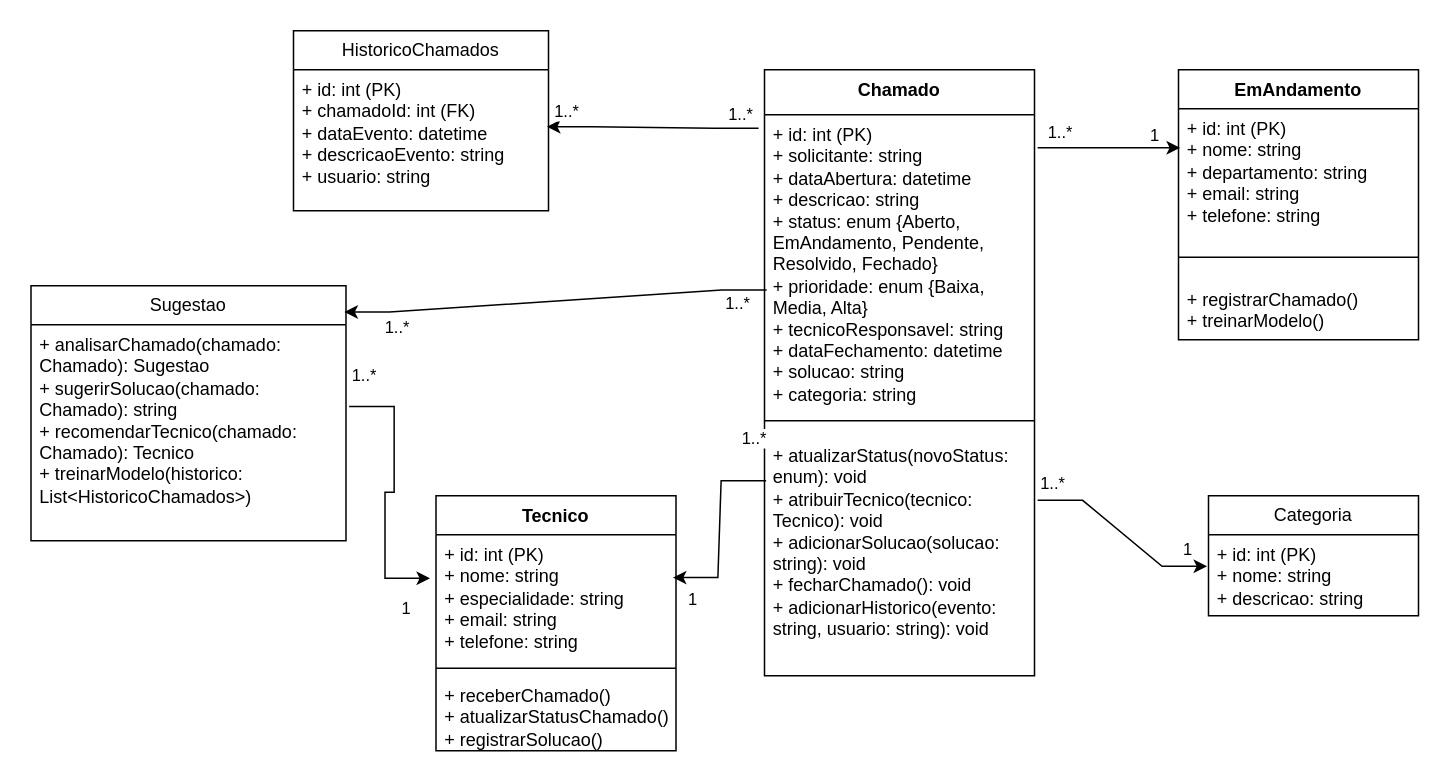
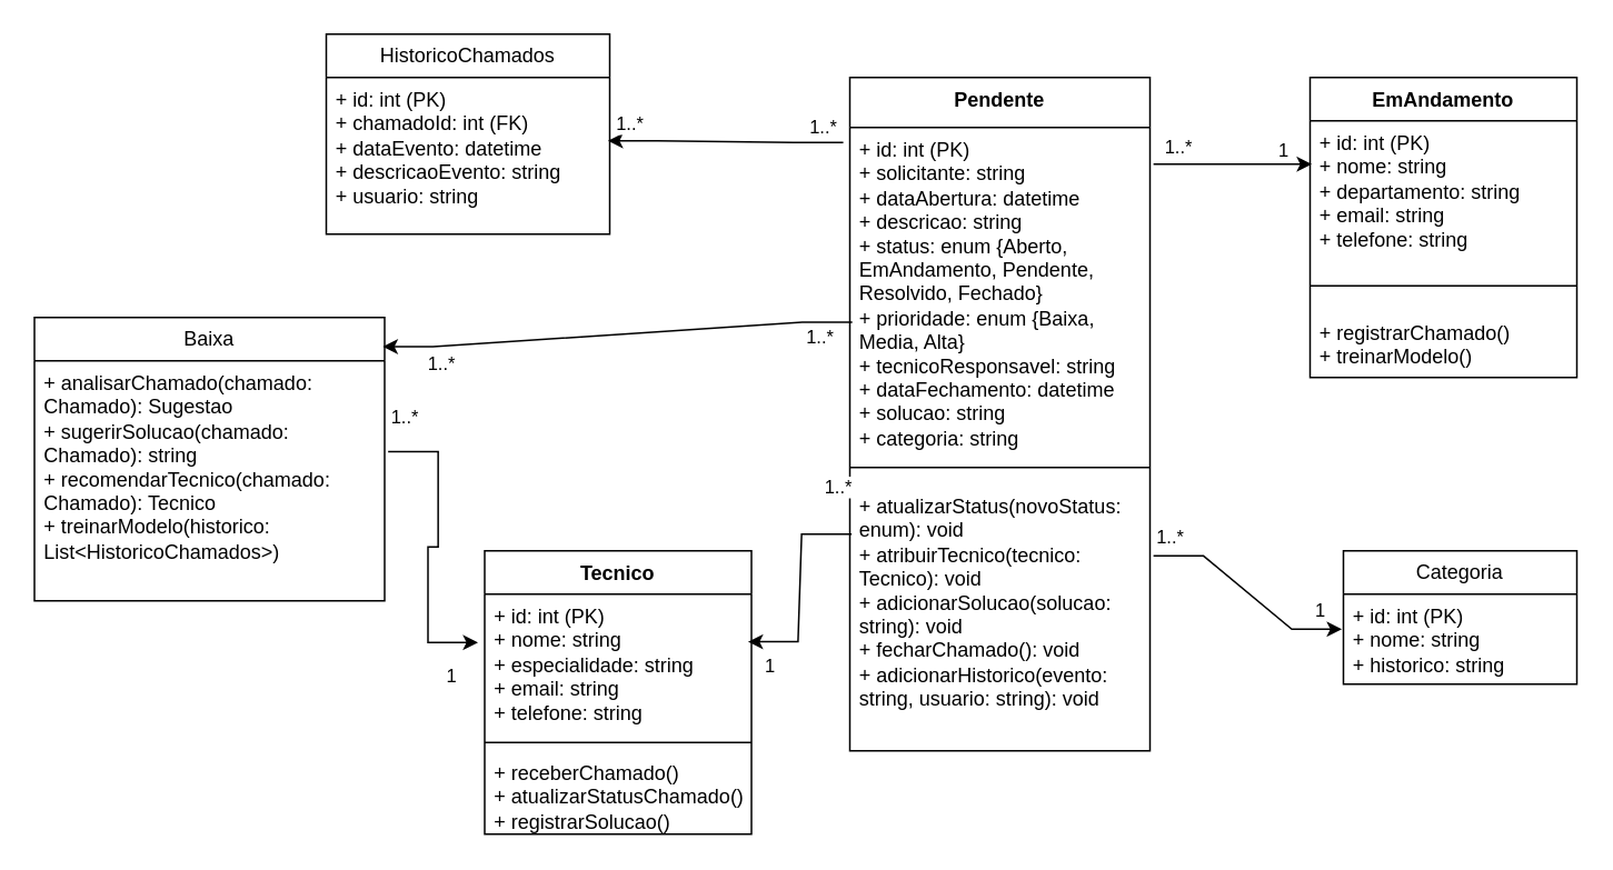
  <mxCell id="0" />
  <mxCell id="1" parent="0" />
- <mxCell id="2" value="Chamado" style="swimlane;fontStyle=1;align=center;verticalAlign=top;childLayout=stackLayout;horizontal=1;startSize=30;horizontalStack=0;resizeParent=1;resizeParentMax=0;resizeLast=0;collapsible=1;marginBottom=0;whiteSpace=wrap;html=1;" parent="1" vertex="1"><mxGeometry x="509" y="46" width="180" height="404" as="geometry" /></mxCell>
+ <mxCell id="2" value="Pendente" style="swimlane;fontStyle=1;align=center;verticalAlign=top;childLayout=stackLayout;horizontal=1;startSize=30;horizontalStack=0;resizeParent=1;resizeParentMax=0;resizeLast=0;collapsible=1;marginBottom=0;whiteSpace=wrap;html=1;" parent="1" vertex="1"><mxGeometry x="509" y="46" width="180" height="404" as="geometry" /></mxCell>
  <mxCell id="3" value="+ id: int (PK)&lt;br/&gt;    + solicitante: string&lt;br/&gt;    + dataAbertura: datetime&lt;br/&gt;    + descricao: string&lt;br/&gt;    + status: enum {Aberto, EmAndamento, Pendente, Resolvido, Fechado}&lt;br/&gt;    + prioridade: enum {Baixa, Media, Alta}&lt;br/&gt;    + tecnicoResponsavel: string&lt;br/&gt;    + dataFechamento: datetime&lt;br/&gt;    + solucao: string&lt;br/&gt;    + categoria: string" style="text;strokeColor=none;fillColor=none;align=left;verticalAlign=top;spacingLeft=4;spacingRight=4;overflow=hidden;rotatable=0;points=[[0,0.5],[1,0.5]];portConstraint=eastwest;whiteSpace=wrap;html=1;" parent="2" vertex="1"><mxGeometry y="30" width="180" height="194" as="geometry" /></mxCell>
  <mxCell id="4" value="" style="line;strokeWidth=1;fillColor=none;align=left;verticalAlign=middle;spacingTop=-1;spacingLeft=3;spacingRight=3;rotatable=0;labelPosition=right;points=[];portConstraint=eastwest;strokeColor=inherit;" parent="2" vertex="1"><mxGeometry y="224" width="180" height="20" as="geometry" /></mxCell>
  <mxCell id="5" value="+ atualizarStatus(novoStatus: enum): void&lt;br/&gt;    + atribuirTecnico(tecnico: Tecnico): void&lt;br/&gt;    + adicionarSolucao(solucao: string): void&lt;br/&gt;    + fecharChamado(): void&lt;br/&gt;    + adicionarHistorico(evento: string, usuario: string): void" style="text;strokeColor=none;fillColor=none;align=left;verticalAlign=top;spacingLeft=4;spacingRight=4;overflow=hidden;rotatable=0;points=[[0,0.5],[1,0.5]];portConstraint=eastwest;whiteSpace=wrap;html=1;" parent="2" vertex="1"><mxGeometry y="244" width="180" height="160" as="geometry" /></mxCell>
  <mxCell id="6" value="EmAndamento" style="swimlane;fontStyle=1;align=center;verticalAlign=top;childLayout=stackLayout;horizontal=1;startSize=26;horizontalStack=0;resizeParent=1;resizeParentMax=0;resizeLast=0;collapsible=1;marginBottom=0;whiteSpace=wrap;html=1;" parent="1" vertex="1"><mxGeometry x="785" y="46" width="160" height="180" as="geometry" /></mxCell>
  <mxCell id="7" value="+ id: int (PK)&lt;br/&gt;    + nome: string&lt;br/&gt;    + departamento: string&lt;br/&gt;    + email: string&lt;br/&gt;    + telefone: string&lt;div&gt;&lt;br/&gt;&lt;/div&gt;" style="text;strokeColor=none;fillColor=none;align=left;verticalAlign=top;spacingLeft=4;spacingRight=4;overflow=hidden;rotatable=0;points=[[0,0.5],[1,0.5]];portConstraint=eastwest;whiteSpace=wrap;html=1;" parent="6" vertex="1"><mxGeometry y="26" width="160" height="84" as="geometry" /></mxCell>
  <mxCell id="8" value="" style="line;strokeWidth=1;fillColor=none;align=left;verticalAlign=middle;spacingTop=-1;spacingLeft=3;spacingRight=3;rotatable=0;labelPosition=right;points=[];portConstraint=eastwest;strokeColor=inherit;" parent="6" vertex="1"><mxGeometry y="110" width="160" height="30" as="geometry" /></mxCell>
  <mxCell id="9" value="+ registrarChamado()&amp;nbsp;&lt;div&gt;+ treinarModelo()&lt;/div&gt;" style="text;strokeColor=none;fillColor=none;align=left;verticalAlign=top;spacingLeft=4;spacingRight=4;overflow=hidden;rotatable=0;points=[[0,0.5],[1,0.5]];portConstraint=eastwest;whiteSpace=wrap;html=1;" parent="6" vertex="1"><mxGeometry y="140" width="160" height="40" as="geometry" /></mxCell>
  <mxCell id="10" style="rounded=0;orthogonalLoop=1;jettySize=auto;html=1;exitX=1.006;exitY=0.113;exitDx=0;exitDy=0;exitPerimeter=0;" parent="1" edge="1"><mxGeometry relative="1" as="geometry"><mxPoint x="691.08" y="97.922" as="sourcePoint" /><mxPoint x="786" y="98" as="targetPoint" /></mxGeometry></mxCell>
  <mxCell id="11" value="1" style="edgeLabel;html=1;align=center;verticalAlign=middle;resizable=0;points=[];" parent="10" vertex="1" connectable="0"><mxGeometry x="0.626" y="-1" relative="1" as="geometry"><mxPoint y="-9" as="offset" /></mxGeometry></mxCell>
  <mxCell id="12" value="1..*" style="edgeLabel;html=1;align=center;verticalAlign=middle;resizable=0;points=[];" parent="10" vertex="1" connectable="0"><mxGeometry x="-0.708" y="1" relative="1" as="geometry"><mxPoint y="-9" as="offset" /></mxGeometry></mxCell>
  <mxCell id="13" value="Tecnico" style="swimlane;fontStyle=1;align=center;verticalAlign=top;childLayout=stackLayout;horizontal=1;startSize=26;horizontalStack=0;resizeParent=1;resizeParentMax=0;resizeLast=0;collapsible=1;marginBottom=0;whiteSpace=wrap;html=1;" parent="1" vertex="1"><mxGeometry x="290" y="330" width="160" height="170" as="geometry" /></mxCell>
  <mxCell id="14" value="+ id: int (PK)&lt;br/&gt;    + nome: string&lt;br/&gt;    + especialidade: string&lt;br/&gt;    + email: string&lt;br/&gt;    + telefone: string" style="text;strokeColor=none;fillColor=none;align=left;verticalAlign=top;spacingLeft=4;spacingRight=4;overflow=hidden;rotatable=0;points=[[0,0.5],[1,0.5]];portConstraint=eastwest;whiteSpace=wrap;html=1;" parent="13" vertex="1"><mxGeometry y="26" width="160" height="84" as="geometry" /></mxCell>
  <mxCell id="15" value="" style="line;strokeWidth=1;fillColor=none;align=left;verticalAlign=middle;spacingTop=-1;spacingLeft=3;spacingRight=3;rotatable=0;labelPosition=right;points=[];portConstraint=eastwest;strokeColor=inherit;" parent="13" vertex="1"><mxGeometry y="110" width="160" height="10" as="geometry" /></mxCell>
  <mxCell id="16" value="+ receberChamado()&lt;br/&gt;    + atualizarStatusChamado()&lt;br/&gt;    + registrarSolucao()" style="text;strokeColor=none;fillColor=none;align=left;verticalAlign=top;spacingLeft=4;spacingRight=4;overflow=hidden;rotatable=0;points=[[0,0.5],[1,0.5]];portConstraint=eastwest;whiteSpace=wrap;html=1;" parent="13" vertex="1"><mxGeometry y="120" width="160" height="50" as="geometry" /></mxCell>
  <mxCell id="17" value="Categoria" style="swimlane;fontStyle=0;childLayout=stackLayout;horizontal=1;startSize=26;fillColor=none;horizontalStack=0;resizeParent=1;resizeParentMax=0;resizeLast=0;collapsible=1;marginBottom=0;whiteSpace=wrap;html=1;" parent="1" vertex="1"><mxGeometry x="805" y="330" width="140" height="80" as="geometry" /></mxCell>
- <mxCell id="18" value="+ id: int (PK)&lt;br&gt;+ nome: string&lt;br&gt;+ descricao: string" style="text;strokeColor=none;fillColor=none;align=left;verticalAlign=top;spacingLeft=4;spacingRight=4;overflow=hidden;rotatable=0;points=[[0,0.5],[1,0.5]];portConstraint=eastwest;whiteSpace=wrap;html=1;" parent="17" vertex="1"><mxGeometry y="26" width="140" height="54" as="geometry" /></mxCell>
+ <mxCell id="18" value="+ id: int (PK)&lt;br&gt;+ nome: string&lt;br&gt;+ historico: string" style="text;strokeColor=none;fillColor=none;align=left;verticalAlign=top;spacingLeft=4;spacingRight=4;overflow=hidden;rotatable=0;points=[[0,0.5],[1,0.5]];portConstraint=eastwest;whiteSpace=wrap;html=1;" parent="17" vertex="1"><mxGeometry y="26" width="140" height="54" as="geometry" /></mxCell>
  <mxCell id="19" value="HistoricoChamados" style="swimlane;fontStyle=0;childLayout=stackLayout;horizontal=1;startSize=26;fillColor=none;horizontalStack=0;resizeParent=1;resizeParentMax=0;resizeLast=0;collapsible=1;marginBottom=0;whiteSpace=wrap;html=1;" parent="1" vertex="1"><mxGeometry x="195" y="20" width="170" height="120" as="geometry" /></mxCell>
  <mxCell id="20" value="+ id: int (PK)&lt;br/&gt;    + chamadoId: int (FK)&lt;br/&gt;    + dataEvento: datetime&lt;br/&gt;    + descricaoEvento: string&lt;br/&gt;    + usuario: string" style="text;strokeColor=none;fillColor=none;align=left;verticalAlign=top;spacingLeft=4;spacingRight=4;overflow=hidden;rotatable=0;points=[[0,0.5],[1,0.5]];portConstraint=eastwest;whiteSpace=wrap;html=1;" parent="19" vertex="1"><mxGeometry y="26" width="170" height="94" as="geometry" /></mxCell>
- <mxCell id="21" value="Sugestao" style="swimlane;fontStyle=0;childLayout=stackLayout;horizontal=1;startSize=26;fillColor=none;horizontalStack=0;resizeParent=1;resizeParentMax=0;resizeLast=0;collapsible=1;marginBottom=0;whiteSpace=wrap;html=1;" parent="1" vertex="1"><mxGeometry x="20" y="190" width="210" height="170" as="geometry" /></mxCell>
+ <mxCell id="21" value="Baixa" style="swimlane;fontStyle=0;childLayout=stackLayout;horizontal=1;startSize=26;fillColor=none;horizontalStack=0;resizeParent=1;resizeParentMax=0;resizeLast=0;collapsible=1;marginBottom=0;whiteSpace=wrap;html=1;" parent="1" vertex="1"><mxGeometry x="20" y="190" width="210" height="170" as="geometry" /></mxCell>
  <mxCell id="22" value="+ analisarChamado(chamado: Chamado): Sugestao&lt;br/&gt;    + sugerirSolucao(chamado: Chamado): string&lt;br/&gt;    + recomendarTecnico(chamado: Chamado): Tecnico&lt;br/&gt;    + treinarModelo(historico: List&amp;lt;HistoricoChamados&amp;gt;)" style="text;strokeColor=none;fillColor=none;align=left;verticalAlign=top;spacingLeft=4;spacingRight=4;overflow=hidden;rotatable=0;points=[[0,0.5],[1,0.5]];portConstraint=eastwest;whiteSpace=wrap;html=1;" parent="21" vertex="1"><mxGeometry y="26" width="210" height="144" as="geometry" /></mxCell>
  <mxCell id="23" style="rounded=0;orthogonalLoop=1;jettySize=auto;html=1;entryX=0.987;entryY=0.34;entryDx=0;entryDy=0;exitX=0.006;exitY=0.188;exitDx=0;exitDy=0;edgeStyle=entityRelationEdgeStyle;exitPerimeter=0;entryPerimeter=0;" parent="1" source="5" target="14" edge="1"><mxGeometry relative="1" as="geometry"><mxPoint x="502" y="430" as="sourcePoint" /><mxPoint x="405.96" y="89.996" as="targetPoint" /></mxGeometry></mxCell>
  <mxCell id="24" value="1" style="edgeLabel;html=1;align=center;verticalAlign=middle;resizable=0;points=[];" parent="23" vertex="1" connectable="0"><mxGeometry x="0.59" relative="1" as="geometry"><mxPoint x="-13" y="14" as="offset" /></mxGeometry></mxCell>
  <mxCell id="25" value="1..*" style="edgeLabel;html=1;align=center;verticalAlign=middle;resizable=0;points=[];" parent="23" vertex="1" connectable="0"><mxGeometry x="-0.682" y="1" relative="1" as="geometry"><mxPoint x="11" y="-30" as="offset" /></mxGeometry></mxCell>
  <mxCell id="26" style="edgeStyle=entityRelationEdgeStyle;rounded=0;orthogonalLoop=1;jettySize=auto;html=1;exitX=1.006;exitY=0.269;exitDx=0;exitDy=0;entryX=-0.014;entryY=0.389;entryDx=0;entryDy=0;entryPerimeter=0;exitPerimeter=0;" parent="1" edge="1"><mxGeometry relative="1" as="geometry"><mxPoint x="691.08" y="333.04" as="sourcePoint" /><mxPoint x="804.04" y="377.006" as="targetPoint" /></mxGeometry></mxCell>
  <mxCell id="27" value="1" style="edgeLabel;html=1;align=center;verticalAlign=middle;resizable=0;points=[];" parent="26" vertex="1" connectable="0"><mxGeometry x="0.788" relative="1" as="geometry"><mxPoint y="-12" as="offset" /></mxGeometry></mxCell>
  <mxCell id="28" value="1..*" style="edgeLabel;html=1;align=center;verticalAlign=middle;resizable=0;points=[];" parent="26" vertex="1" connectable="0"><mxGeometry x="-0.865" y="1" relative="1" as="geometry"><mxPoint y="-11" as="offset" /></mxGeometry></mxCell>
  <mxCell id="29" style="rounded=0;orthogonalLoop=1;jettySize=auto;html=1;entryX=0.994;entryY=0.404;entryDx=0;entryDy=0;entryPerimeter=0;edgeStyle=entityRelationEdgeStyle;exitX=-0.022;exitY=0.046;exitDx=0;exitDy=0;exitPerimeter=0;" parent="1" source="3" target="20" edge="1"><mxGeometry relative="1" as="geometry" /></mxCell>
  <mxCell id="30" value="1..*" style="edgeLabel;html=1;align=center;verticalAlign=middle;resizable=0;points=[];" parent="29" vertex="1" connectable="0"><mxGeometry x="-0.816" y="1" relative="1" as="geometry"><mxPoint y="-10" as="offset" /></mxGeometry></mxCell>
  <mxCell id="31" value="1..*" style="edgeLabel;html=1;align=center;verticalAlign=middle;resizable=0;points=[];" parent="29" vertex="1" connectable="0"><mxGeometry x="0.775" y="-1" relative="1" as="geometry"><mxPoint x="-4" y="-9" as="offset" /></mxGeometry></mxCell>
  <mxCell id="32" style="edgeStyle=entityRelationEdgeStyle;rounded=0;orthogonalLoop=1;jettySize=auto;html=1;entryX=-0.025;entryY=0.345;entryDx=0;entryDy=0;entryPerimeter=0;elbow=vertical;exitX=1.01;exitY=0.378;exitDx=0;exitDy=0;exitPerimeter=0;" parent="1" source="22" target="14" edge="1"><mxGeometry relative="1" as="geometry" /></mxCell>
  <mxCell id="33" value="1" style="edgeLabel;html=1;align=center;verticalAlign=middle;resizable=0;points=[];" parent="32" vertex="1" connectable="0"><mxGeometry x="0.637" y="1" relative="1" as="geometry"><mxPoint x="12" y="22" as="offset" /></mxGeometry></mxCell>
  <mxCell id="34" value="1..*" style="edgeLabel;html=1;align=center;verticalAlign=middle;resizable=0;points=[];" parent="32" vertex="1" connectable="0"><mxGeometry x="-0.738" relative="1" as="geometry"><mxPoint x="-15" y="-21" as="offset" /></mxGeometry></mxCell>
  <mxCell id="35" style="edgeStyle=entityRelationEdgeStyle;rounded=0;orthogonalLoop=1;jettySize=auto;html=1;elbow=vertical;entryX=0.995;entryY=0.103;entryDx=0;entryDy=0;entryPerimeter=0;exitX=0.008;exitY=0.602;exitDx=0;exitDy=0;exitPerimeter=0;" parent="1" source="3" target="21" edge="1"><mxGeometry relative="1" as="geometry"><mxPoint x="685" y="420" as="sourcePoint" /><mxPoint x="458" y="490" as="targetPoint" /><Array as="points"><mxPoint x="685" y="450" /><mxPoint x="655" y="440" /><mxPoint x="645" y="470" /></Array></mxGeometry></mxCell>
  <mxCell id="36" value="1..*" style="edgeLabel;html=1;align=center;verticalAlign=middle;resizable=0;points=[];" parent="35" vertex="1" connectable="0"><mxGeometry x="0.737" y="1" relative="1" as="geometry"><mxPoint x="-2" y="9" as="offset" /></mxGeometry></mxCell>
  <mxCell id="37" value="1..*" style="edgeLabel;html=1;align=center;verticalAlign=middle;resizable=0;points=[];" parent="35" vertex="1" connectable="0"><mxGeometry x="-0.856" relative="1" as="geometry"><mxPoint y="9" as="offset" /></mxGeometry></mxCell>
